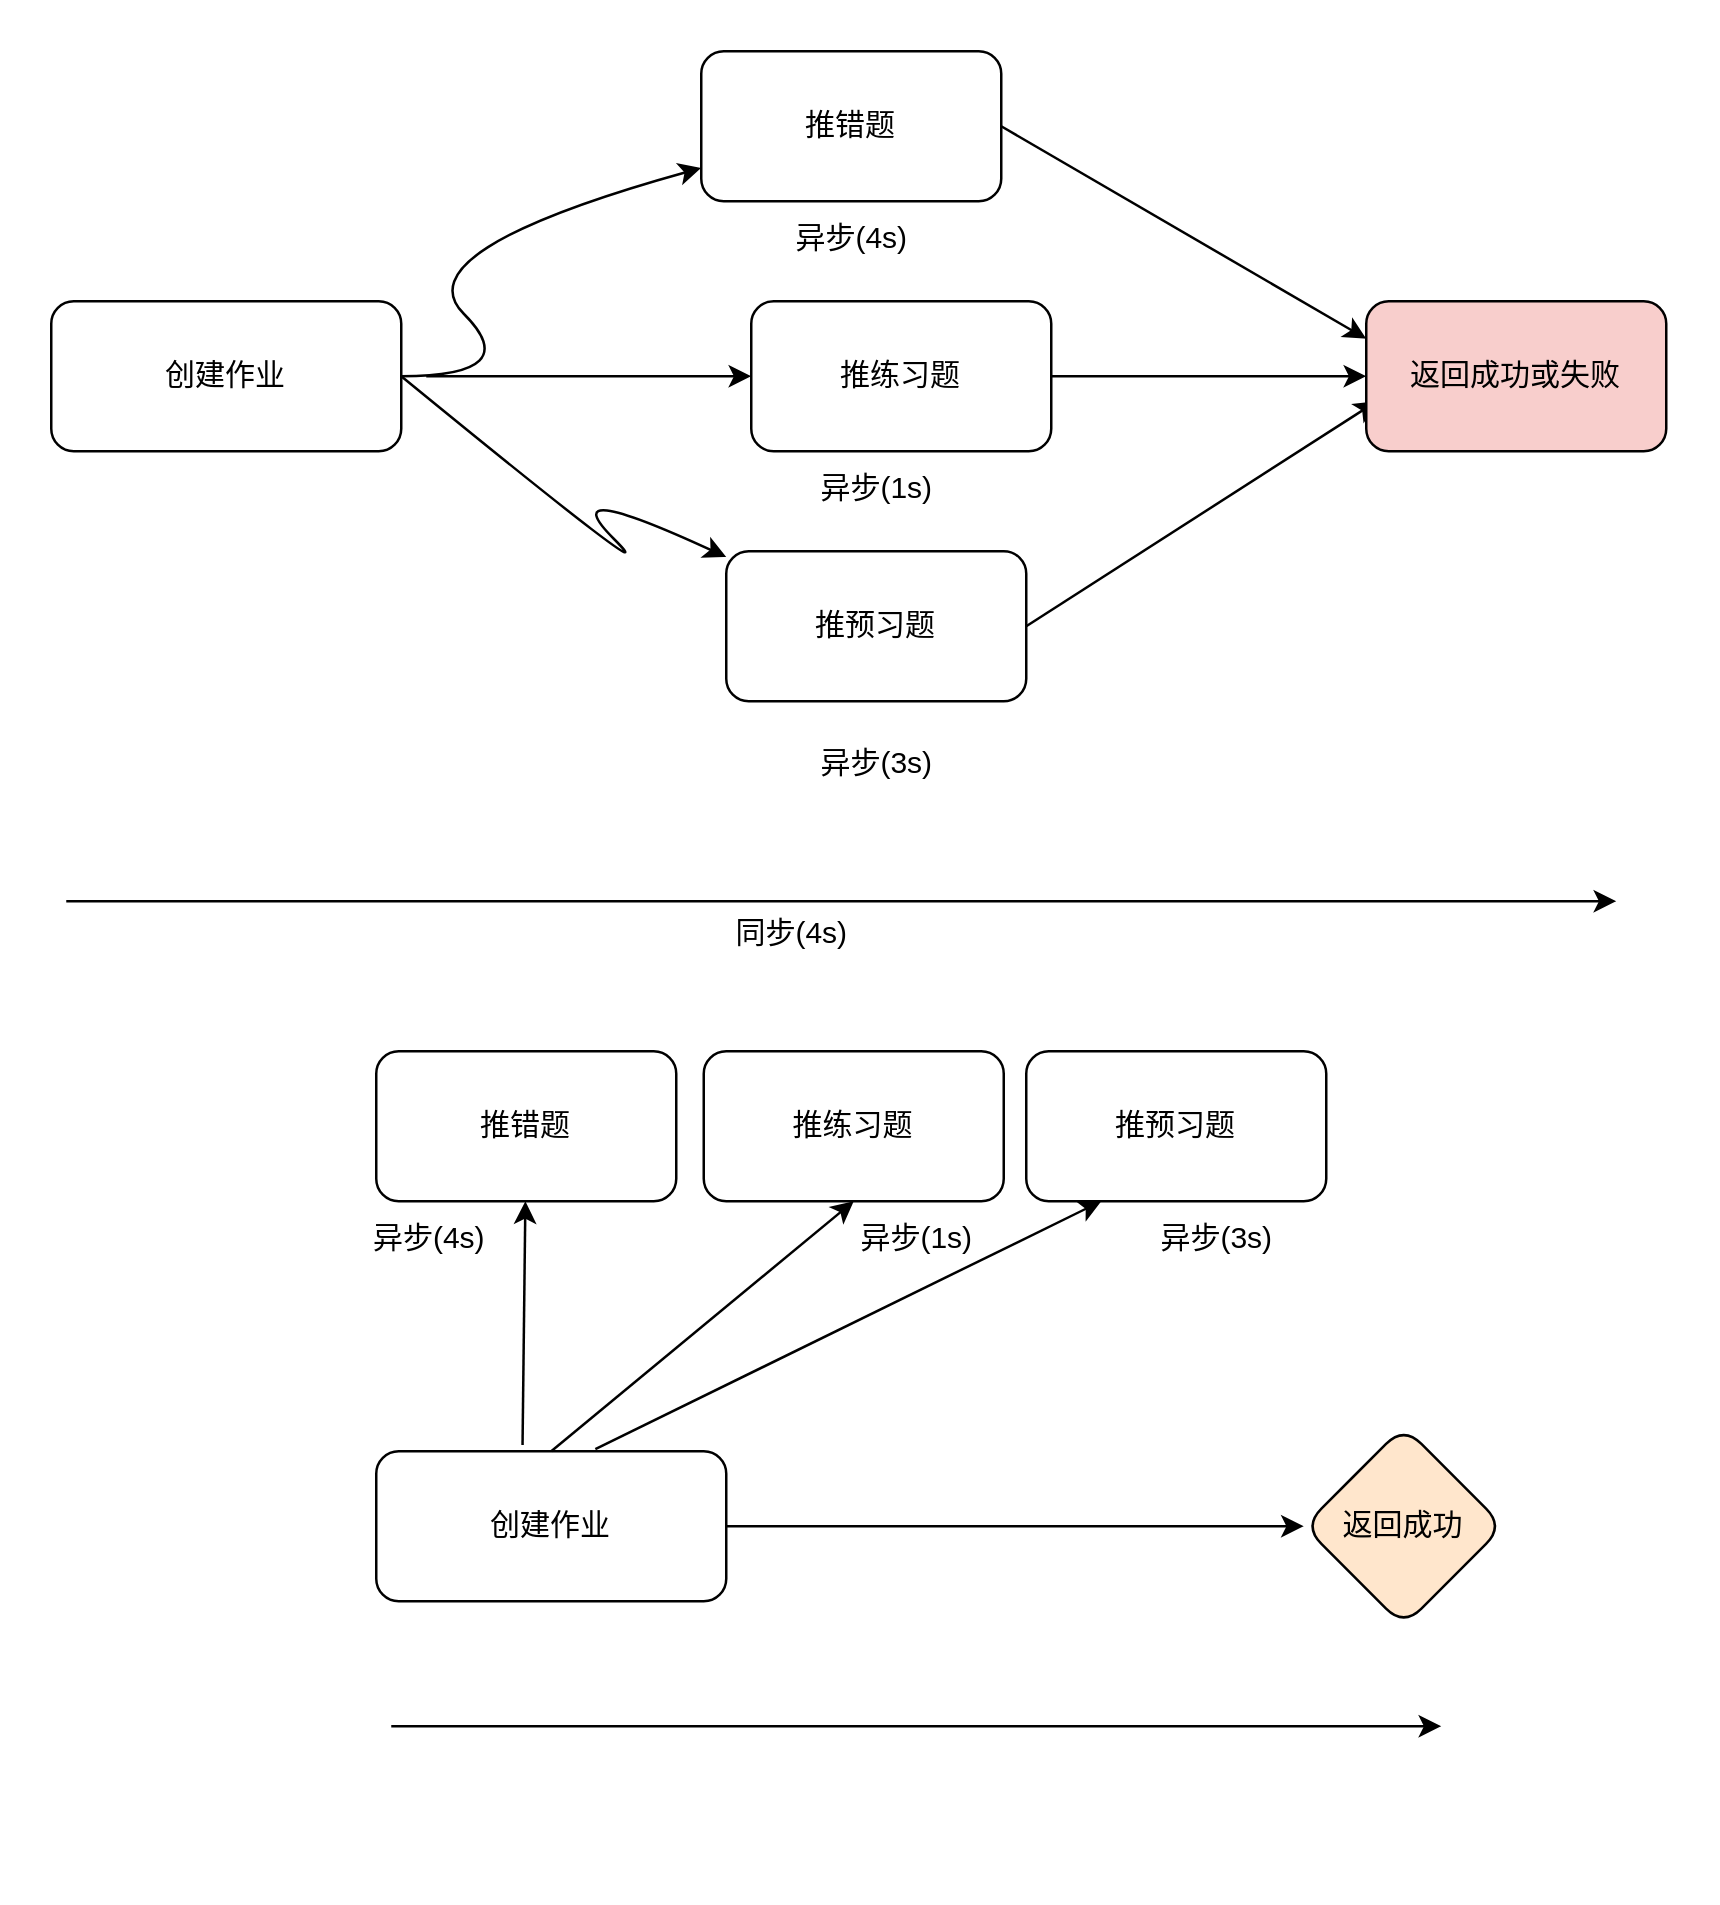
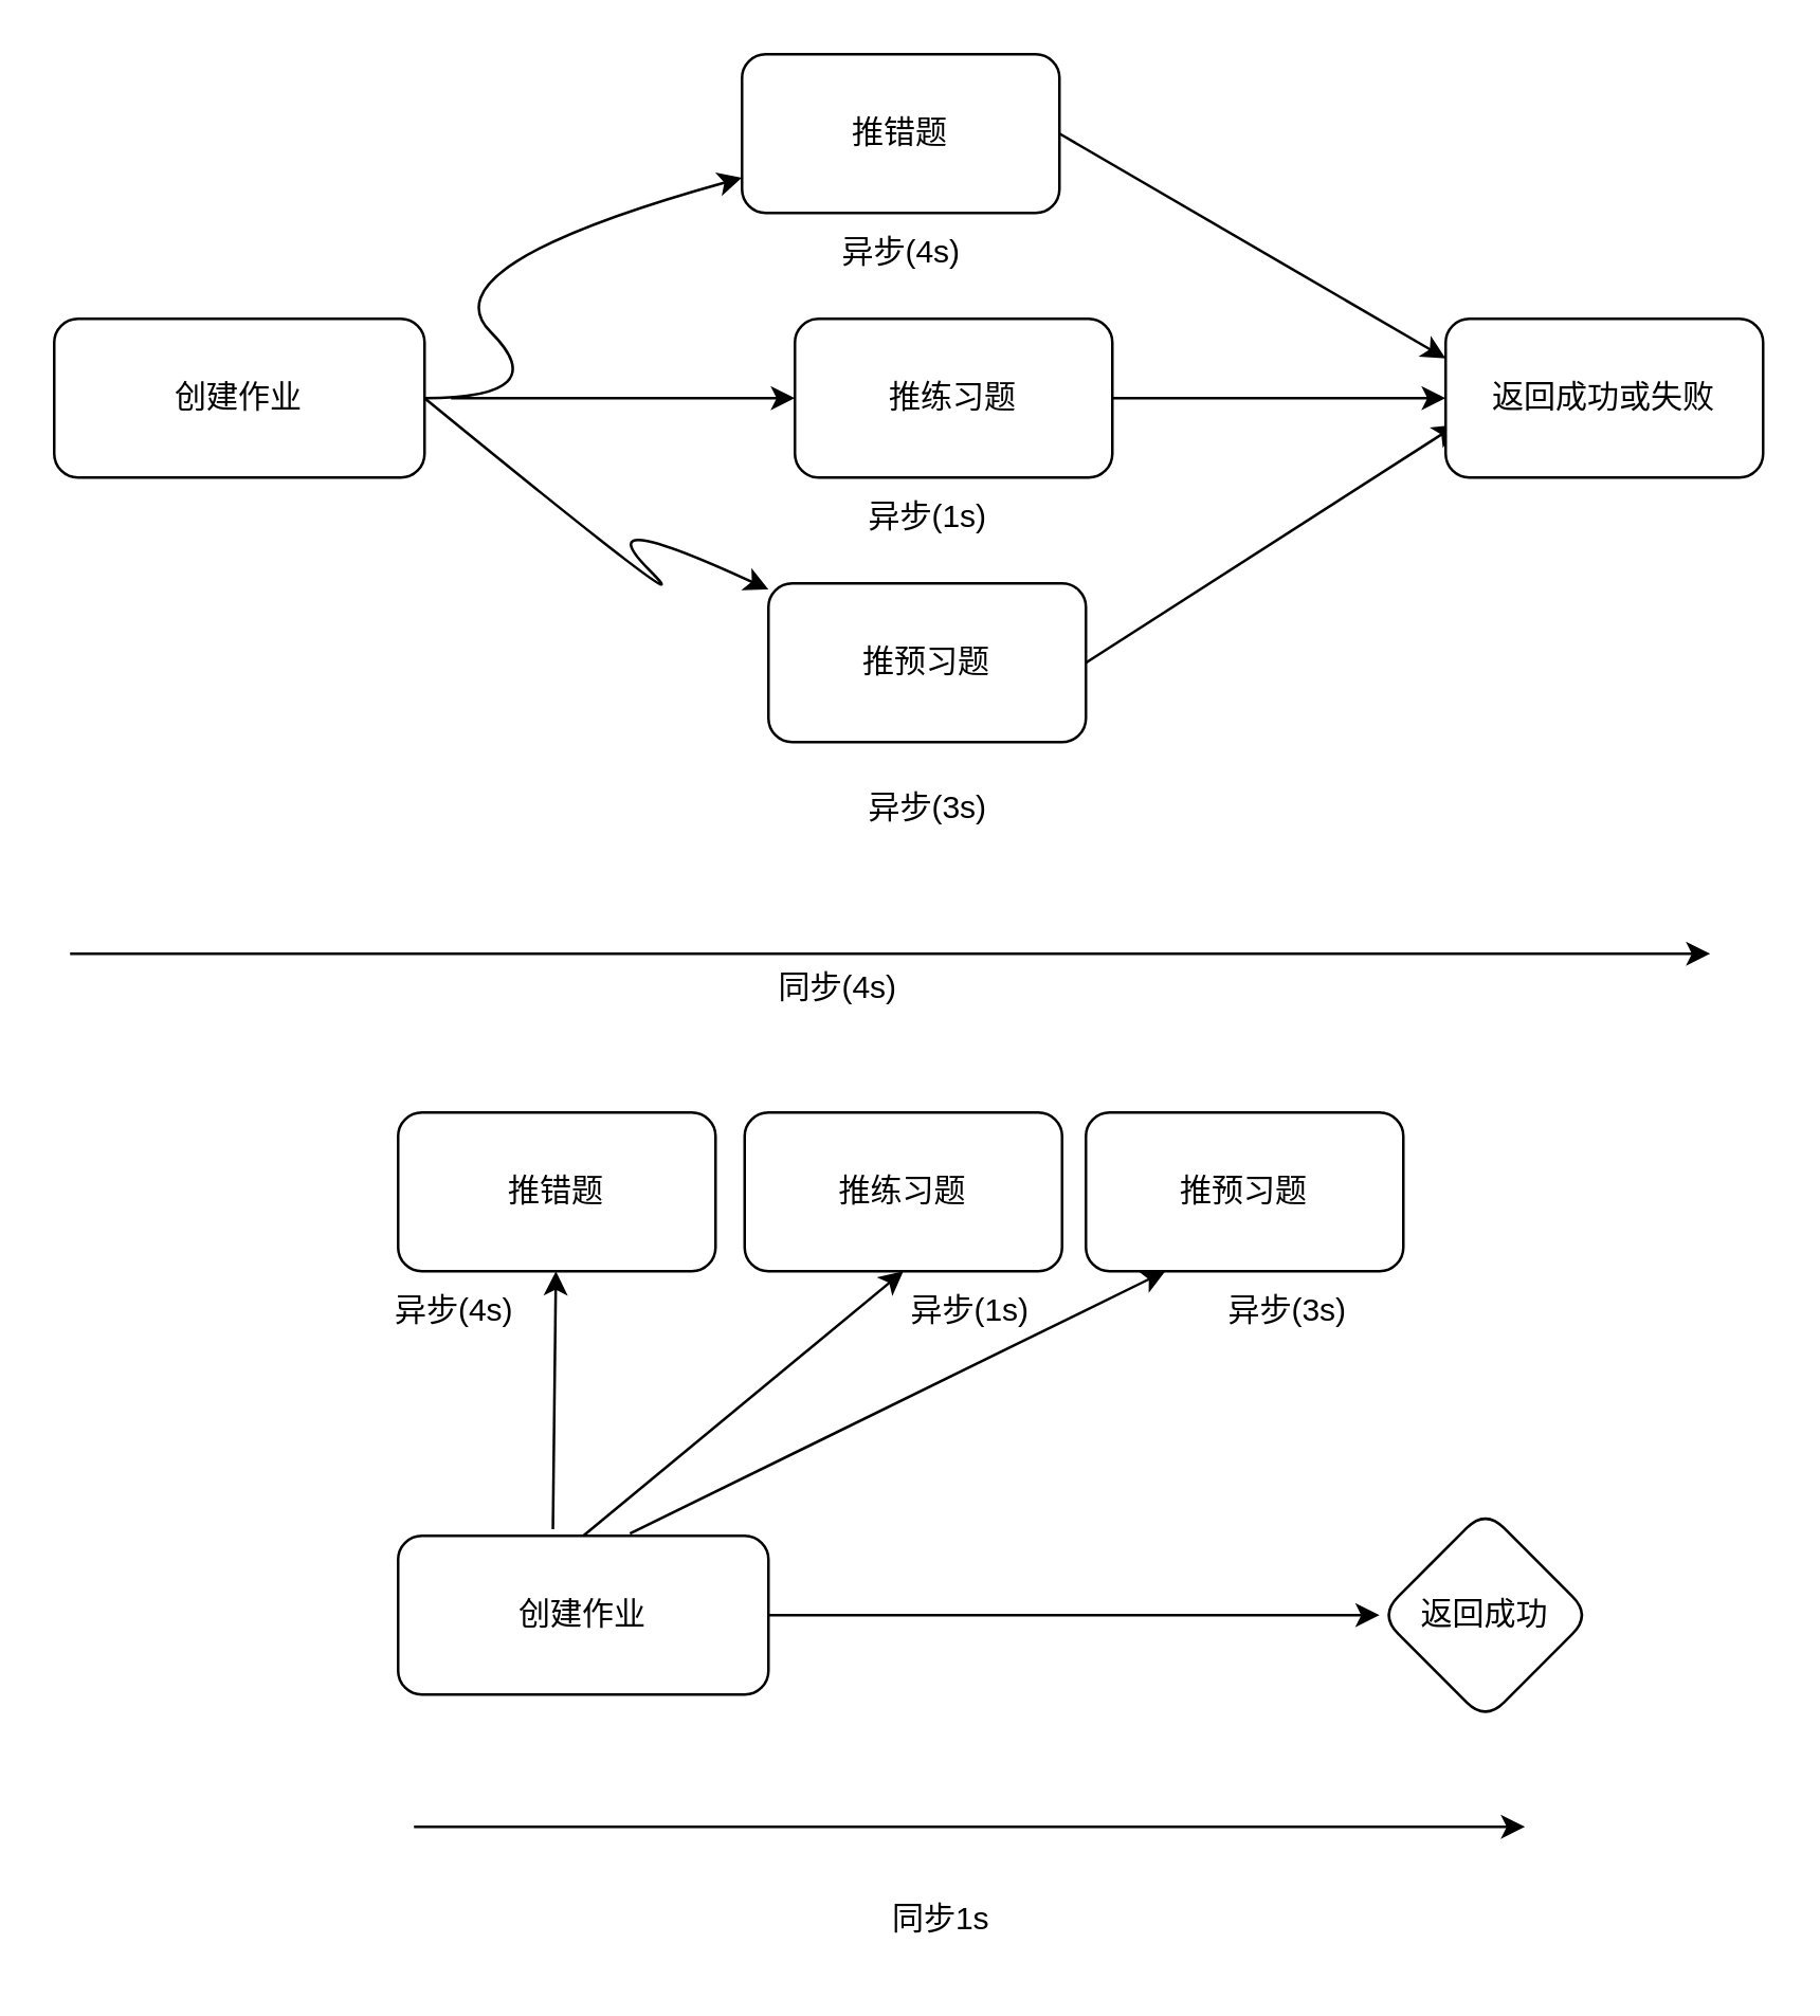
  <mxCell id="0" />
  <mxCell id="1" parent="0" />
  <mxCell id="2" value="创建作业" style="rounded=1;whiteSpace=wrap;html=1;" vertex="1" parent="1"><mxGeometry x="20" y="120" width="140" height="60" as="geometry" /></mxCell>
  <mxCell id="3" value="" style="curved=1;endArrow=classic;html=1;rounded=0;" edge="1" parent="1" target="4"><mxGeometry width="50" height="50" relative="1" as="geometry"><mxPoint x="160" y="150" as="sourcePoint" /><mxPoint x="270" y="90" as="targetPoint" /><Array as="points"><mxPoint x="210" y="150" /><mxPoint x="160" y="100" /></Array></mxGeometry></mxCell>
  <mxCell id="4" value="推错题" style="rounded=1;whiteSpace=wrap;html=1;" vertex="1" parent="1"><mxGeometry x="280" y="20" width="120" height="60" as="geometry" /></mxCell>
  <mxCell id="5" value="推练习题" style="rounded=1;whiteSpace=wrap;html=1;" vertex="1" parent="1"><mxGeometry x="300" y="120" width="120" height="60" as="geometry" /></mxCell>
  <mxCell id="6" value="" style="curved=1;endArrow=classic;html=1;rounded=0;exitX=1;exitY=0.5;exitDx=0;exitDy=0;" edge="1" parent="1" source="2" target="7"><mxGeometry width="50" height="50" relative="1" as="geometry"><mxPoint x="220" y="240" as="sourcePoint" /><mxPoint x="300" y="230" as="targetPoint" /><Array as="points"><mxPoint x="270" y="240" /><mxPoint x="220" y="190" /></Array></mxGeometry></mxCell>
  <mxCell id="7" value="推预习题" style="rounded=1;whiteSpace=wrap;html=1;" vertex="1" parent="1"><mxGeometry x="290" y="220" width="120" height="60" as="geometry" /></mxCell>
  <mxCell id="8" value="" style="endArrow=classic;html=1;rounded=0;entryX=0;entryY=0.5;entryDx=0;entryDy=0;" edge="1" parent="1" target="5"><mxGeometry width="50" height="50" relative="1" as="geometry"><mxPoint x="170" y="150" as="sourcePoint" /><mxPoint x="270" y="110" as="targetPoint" /></mxGeometry></mxCell>
  <mxCell id="9" value="" style="endArrow=classic;html=1;rounded=0;exitX=1;exitY=0.5;exitDx=0;exitDy=0;entryX=0;entryY=0.25;entryDx=0;entryDy=0;" edge="1" parent="1" source="4" target="12"><mxGeometry width="50" height="50" relative="1" as="geometry"><mxPoint x="446" y="70" as="sourcePoint" /><mxPoint x="536" y="130" as="targetPoint" /></mxGeometry></mxCell>
  <mxCell id="10" value="" style="endArrow=classic;html=1;rounded=0;exitX=1;exitY=0.5;exitDx=0;exitDy=0;entryX=0;entryY=0.5;entryDx=0;entryDy=0;" edge="1" parent="1" source="5" target="12"><mxGeometry width="50" height="50" relative="1" as="geometry"><mxPoint x="410" y="60" as="sourcePoint" /><mxPoint x="516" y="150" as="targetPoint" /></mxGeometry></mxCell>
  <mxCell id="11" value="" style="endArrow=classic;html=1;rounded=0;exitX=1;exitY=0.5;exitDx=0;exitDy=0;entryX=0.035;entryY=0.667;entryDx=0;entryDy=0;entryPerimeter=0;" edge="1" parent="1" source="7" target="12"><mxGeometry width="50" height="50" relative="1" as="geometry"><mxPoint x="420" y="70" as="sourcePoint" /><mxPoint x="526" y="170" as="targetPoint" /></mxGeometry></mxCell>
- <mxCell id="12" value="返回成功或失败" style="rounded=1;whiteSpace=wrap;html=1;fillColor=#f8cecc;" vertex="1" parent="1"><mxGeometry x="546" y="120" width="120" height="60" as="geometry" /></mxCell>
+ <mxCell id="12" value="返回成功或失败" style="rounded=1;whiteSpace=wrap;html=1;" vertex="1" parent="1"><mxGeometry x="546" y="120" width="120" height="60" as="geometry" /></mxCell>
  <mxCell id="13" value="异步(3s)" style="text;html=1;align=center;verticalAlign=middle;resizable=0;points=[];autosize=1;strokeColor=none;fillColor=none;" vertex="1" parent="1"><mxGeometry x="315" y="290" width="70" height="30" as="geometry" /></mxCell>
  <mxCell id="14" value="异步(1s)" style="text;html=1;align=center;verticalAlign=middle;resizable=0;points=[];autosize=1;strokeColor=none;fillColor=none;" vertex="1" parent="1"><mxGeometry x="315" y="180" width="70" height="30" as="geometry" /></mxCell>
  <mxCell id="15" value="异步(4s)" style="text;html=1;align=center;verticalAlign=middle;resizable=0;points=[];autosize=1;strokeColor=none;fillColor=none;" vertex="1" parent="1"><mxGeometry x="305" y="80" width="70" height="30" as="geometry" /></mxCell>
  <mxCell id="16" value="同步(4s)" style="text;html=1;align=center;verticalAlign=middle;resizable=0;points=[];autosize=1;strokeColor=none;fillColor=none;" vertex="1" parent="1"><mxGeometry x="281" y="358" width="70" height="30" as="geometry" /></mxCell>
  <mxCell id="17" value="" style="endArrow=classic;html=1;rounded=0;" edge="1" parent="1"><mxGeometry width="50" height="50" relative="1" as="geometry"><mxPoint x="26" y="360" as="sourcePoint" /><mxPoint x="646" y="360" as="targetPoint" /></mxGeometry></mxCell>
  <mxCell id="18" value="推错题" style="rounded=1;whiteSpace=wrap;html=1;" vertex="1" parent="1"><mxGeometry x="150" y="420" width="120" height="60" as="geometry" /></mxCell>
  <mxCell id="19" value="推练习题" style="rounded=1;whiteSpace=wrap;html=1;" vertex="1" parent="1"><mxGeometry x="281" y="420" width="120" height="60" as="geometry" /></mxCell>
  <mxCell id="20" value="推预习题" style="rounded=1;whiteSpace=wrap;html=1;" vertex="1" parent="1"><mxGeometry x="410" y="420" width="120" height="60" as="geometry" /></mxCell>
  <mxCell id="21" value="异步(1s)" style="text;html=1;align=center;verticalAlign=middle;resizable=0;points=[];autosize=1;strokeColor=none;fillColor=none;" vertex="1" parent="1"><mxGeometry x="331" y="480" width="70" height="30" as="geometry" /></mxCell>
  <mxCell id="22" value="异步(4s)" style="text;html=1;align=center;verticalAlign=middle;resizable=0;points=[];autosize=1;strokeColor=none;fillColor=none;" vertex="1" parent="1"><mxGeometry x="136" y="480" width="70" height="30" as="geometry" /></mxCell>
  <mxCell id="23" value="" style="edgeStyle=orthogonalEdgeStyle;rounded=0;orthogonalLoop=1;jettySize=auto;html=1;" edge="1" parent="1" source="24" target="25"><mxGeometry relative="1" as="geometry" /></mxCell>
  <mxCell id="24" value="创建作业" style="rounded=1;whiteSpace=wrap;html=1;" vertex="1" parent="1"><mxGeometry x="150" y="580" width="140" height="60" as="geometry" /></mxCell>
- <mxCell id="25" value="返回成功" style="rhombus;whiteSpace=wrap;html=1;rounded=1;fillColor=#ffe6cc;" vertex="1" parent="1"><mxGeometry x="521" y="570" width="80" height="80" as="geometry" /></mxCell>
+ <mxCell id="25" value="返回成功" style="rhombus;whiteSpace=wrap;html=1;rounded=1;" vertex="1" parent="1"><mxGeometry x="521" y="570" width="80" height="80" as="geometry" /></mxCell>
  <mxCell id="26" value="异步(3s)" style="text;html=1;align=center;verticalAlign=middle;resizable=0;points=[];autosize=1;strokeColor=none;fillColor=none;" vertex="1" parent="1"><mxGeometry x="451" y="480" width="70" height="30" as="geometry" /></mxCell>
  <mxCell id="27" value="" style="endArrow=classic;html=1;rounded=0;exitX=0.418;exitY=-0.042;exitDx=0;exitDy=0;exitPerimeter=0;" edge="1" parent="1" source="24" target="18"><mxGeometry width="50" height="50" relative="1" as="geometry"><mxPoint x="175" y="585" as="sourcePoint" /><mxPoint x="315" y="495" as="targetPoint" /></mxGeometry></mxCell>
  <mxCell id="28" value="" style="endArrow=classic;html=1;rounded=0;exitX=0.5;exitY=0;exitDx=0;exitDy=0;entryX=0.5;entryY=1;entryDx=0;entryDy=0;" edge="1" parent="1" source="24" target="19"><mxGeometry width="50" height="50" relative="1" as="geometry"><mxPoint x="219" y="587" as="sourcePoint" /><mxPoint x="212" y="505" as="targetPoint" /></mxGeometry></mxCell>
  <mxCell id="29" value="" style="endArrow=classic;html=1;rounded=0;exitX=0.626;exitY=-0.014;exitDx=0;exitDy=0;exitPerimeter=0;entryX=0.25;entryY=1;entryDx=0;entryDy=0;" edge="1" parent="1" source="24" target="20"><mxGeometry width="50" height="50" relative="1" as="geometry"><mxPoint x="229" y="597" as="sourcePoint" /><mxPoint x="222" y="515" as="targetPoint" /></mxGeometry></mxCell>
  <mxCell id="30" value="" style="endArrow=classic;html=1;rounded=0;" edge="1" parent="1"><mxGeometry width="50" height="50" relative="1" as="geometry"><mxPoint x="156" y="690" as="sourcePoint" /><mxPoint x="576" y="690" as="targetPoint" /></mxGeometry></mxCell>
+ <mxCell id="31" value="同步1s" style="text;html=1;align=center;verticalAlign=middle;resizable=0;points=[];autosize=1;strokeColor=none;fillColor=none;" vertex="1" parent="1"><mxGeometry x="325" y="710" width="60" height="30" as="geometry" /></mxCell>
